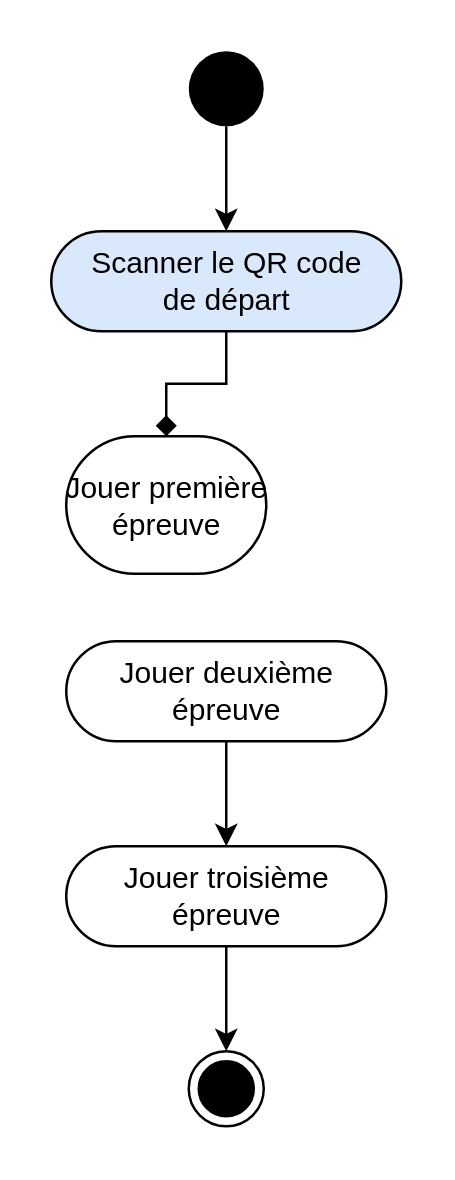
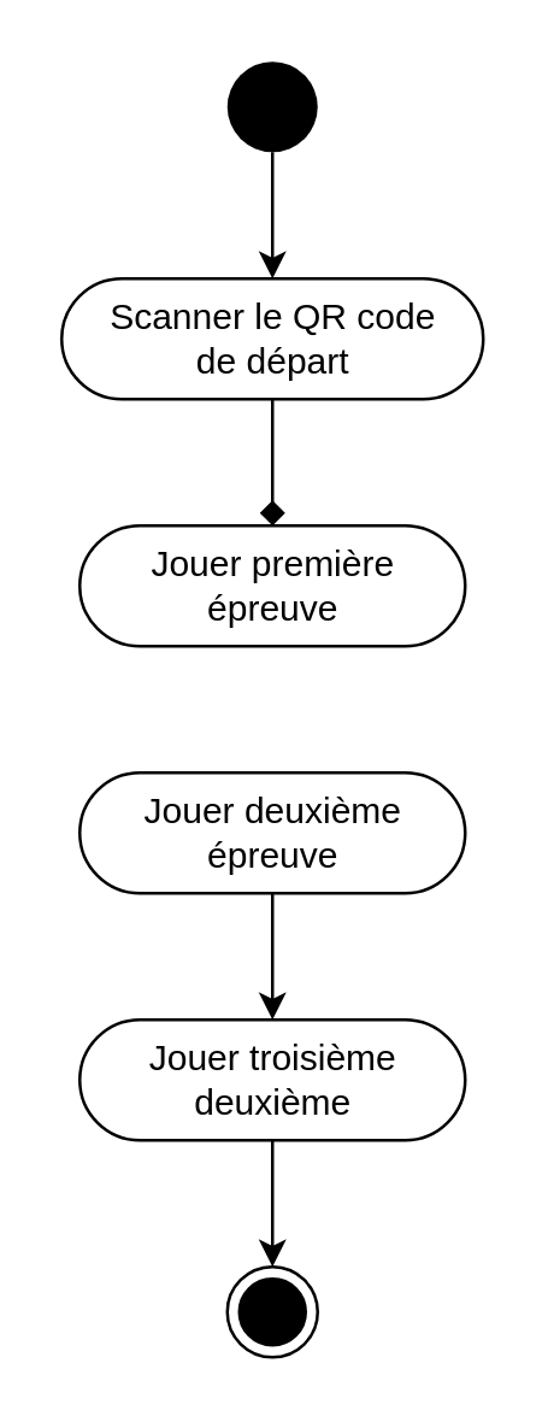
  <mxCell id="0" />
  <mxCell id="1" parent="0" />
  <mxCell id="2" style="edgeStyle=orthogonalEdgeStyle;rounded=0;orthogonalLoop=1;jettySize=auto;html=1;endArrow=diamond;" parent="1" source="3" target="6" edge="1"><mxGeometry relative="1" as="geometry"><mxPoint x="90" y="174" as="targetPoint" /></mxGeometry></mxCell>
- <mxCell id="3" value="Scanner le QR code&lt;br&gt;de départ" style="html=1;align=center;verticalAlign=middle;rounded=1;absoluteArcSize=1;arcSize=65;dashed=0;fillColor=#dae8fc;" parent="1" vertex="1"><mxGeometry x="20" y="92" width="140" height="40" as="geometry" /></mxCell>
+ <mxCell id="3" value="Scanner le QR code&lt;br&gt;de départ" style="html=1;align=center;verticalAlign=middle;rounded=1;absoluteArcSize=1;arcSize=65;dashed=0;" parent="1" vertex="1"><mxGeometry x="20" y="92" width="140" height="40" as="geometry" /></mxCell>
  <mxCell id="4" style="edgeStyle=orthogonalEdgeStyle;rounded=0;orthogonalLoop=1;jettySize=auto;html=1;" parent="1" source="5" target="3" edge="1"><mxGeometry relative="1" as="geometry" /></mxCell>
  <mxCell id="5" value="" style="ellipse;fillColor=#000000;strokeColor=none;" parent="1" vertex="1"><mxGeometry x="75" y="20" width="30" height="30" as="geometry" /></mxCell>
- <mxCell id="6" value="Jouer première&lt;br&gt;épreuve" style="html=1;align=center;verticalAlign=middle;rounded=1;absoluteArcSize=1;arcSize=91;dashed=0;" parent="1" vertex="1"><mxGeometry x="26" y="174" width="80" height="55" as="geometry" /></mxCell>
+ <mxCell id="6" value="Jouer première&lt;br&gt;épreuve" style="html=1;align=center;verticalAlign=middle;rounded=1;absoluteArcSize=1;arcSize=91;dashed=0;" parent="1" vertex="1"><mxGeometry x="26" y="174" width="128" height="40" as="geometry" /></mxCell>
  <mxCell id="7" style="edgeStyle=orthogonalEdgeStyle;rounded=0;orthogonalLoop=1;jettySize=auto;html=1;" parent="1" source="8" target="10" edge="1"><mxGeometry relative="1" as="geometry" /></mxCell>
  <mxCell id="8" value="Jouer deuxième&lt;br&gt;épreuve" style="html=1;align=center;verticalAlign=middle;rounded=1;absoluteArcSize=1;arcSize=91;dashed=0;" parent="1" vertex="1"><mxGeometry x="26" y="256" width="128" height="40" as="geometry" /></mxCell>
  <mxCell id="9" style="edgeStyle=orthogonalEdgeStyle;rounded=0;orthogonalLoop=1;jettySize=auto;html=1;" parent="1" source="10" target="11" edge="1"><mxGeometry relative="1" as="geometry" /></mxCell>
- <mxCell id="10" value="Jouer troisième&lt;br&gt;épreuve" style="html=1;align=center;verticalAlign=middle;rounded=1;absoluteArcSize=1;arcSize=91;dashed=0;" parent="1" vertex="1"><mxGeometry x="26" y="338" width="128" height="40" as="geometry" /></mxCell>
+ <mxCell id="10" value="Jouer troisième&lt;br&gt;deuxième" style="html=1;align=center;verticalAlign=middle;rounded=1;absoluteArcSize=1;arcSize=91;dashed=0;" parent="1" vertex="1"><mxGeometry x="26" y="338" width="128" height="40" as="geometry" /></mxCell>
  <mxCell id="11" value="" style="ellipse;html=1;shape=endState;fillColor=#000000;strokeColor=#000000;align=center;" parent="1" vertex="1"><mxGeometry x="75" y="420" width="30" height="30" as="geometry" /></mxCell>
